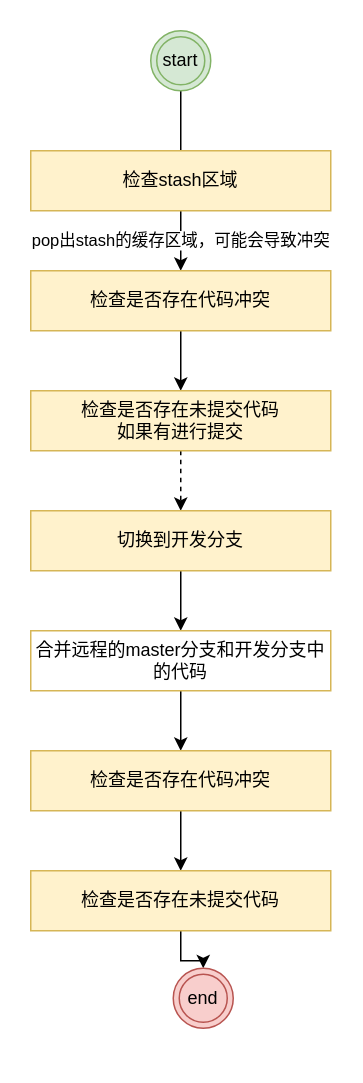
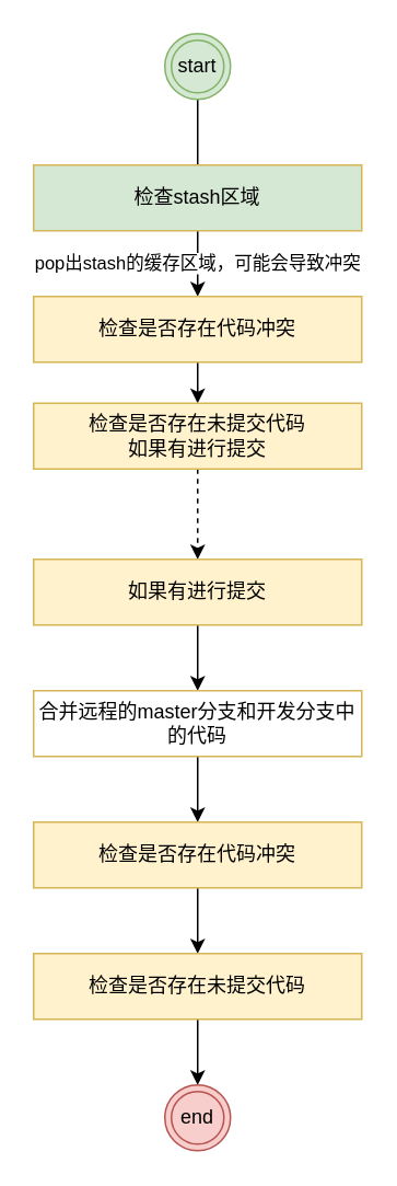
  <mxCell id="0" />
  <mxCell id="1" parent="0" />
  <mxCell id="2" value="" style="edgeStyle=orthogonalEdgeStyle;rounded=0;orthogonalLoop=1;jettySize=auto;html=1;endArrow=none;" edge="1" parent="1" source="3" target="5"><mxGeometry relative="1" as="geometry" /></mxCell>
  <mxCell id="3" value="start" style="ellipse;shape=doubleEllipse;whiteSpace=wrap;html=1;aspect=fixed;fillColor=#d5e8d4;strokeColor=#82b366;" vertex="1" parent="1"><mxGeometry x="100" y="20" width="40" height="40" as="geometry" /></mxCell>
  <mxCell id="4" value="pop出stash的缓存区域，可能会导致冲突" style="edgeStyle=orthogonalEdgeStyle;rounded=0;orthogonalLoop=1;jettySize=auto;html=1;" edge="1" parent="1" source="5" target="7"><mxGeometry relative="1" as="geometry" /></mxCell>
- <mxCell id="5" value="检查stash区域" style="rounded=0;whiteSpace=wrap;html=1;fillColor=#fff2cc;strokeColor=#d6b656;" vertex="1" parent="1"><mxGeometry x="20" y="100" width="200" height="40" as="geometry" /></mxCell>
+ <mxCell id="5" value="检查stash区域" style="rounded=0;whiteSpace=wrap;html=1;fillColor=#d5e8d4;strokeColor=#d6b656;" vertex="1" parent="1"><mxGeometry x="20" y="100" width="200" height="40" as="geometry" /></mxCell>
  <mxCell id="6" value="" style="edgeStyle=orthogonalEdgeStyle;rounded=0;orthogonalLoop=1;jettySize=auto;html=1;" edge="1" parent="1" source="7" target="9"><mxGeometry relative="1" as="geometry" /></mxCell>
  <mxCell id="7" value="检查是否存在代码冲突" style="rounded=0;whiteSpace=wrap;html=1;fillColor=#fff2cc;strokeColor=#d6b656;" vertex="1" parent="1"><mxGeometry x="20" y="180" width="200" height="40" as="geometry" /></mxCell>
  <mxCell id="8" value="" style="edgeStyle=orthogonalEdgeStyle;rounded=0;orthogonalLoop=1;jettySize=auto;html=1;dashed=1;" edge="1" parent="1" source="9" target="11"><mxGeometry relative="1" as="geometry" /></mxCell>
- <mxCell id="9" value="检查是否存在未提交代码&lt;br&gt;如果有进行提交" style="rounded=0;whiteSpace=wrap;html=1;fillColor=#fff2cc;strokeColor=#d6b656;" vertex="1" parent="1"><mxGeometry x="20" y="260" width="200" height="40" as="geometry" /></mxCell>
+ <mxCell id="9" value="检查是否存在未提交代码&lt;br&gt;如果有进行提交" style="rounded=0;whiteSpace=wrap;html=1;fillColor=#fff2cc;strokeColor=#d6b656;" vertex="1" parent="1"><mxGeometry x="20" y="245" width="200" height="40" as="geometry" /></mxCell>
  <mxCell id="10" value="" style="edgeStyle=orthogonalEdgeStyle;rounded=0;orthogonalLoop=1;jettySize=auto;html=1;" edge="1" parent="1" source="11" target="13"><mxGeometry relative="1" as="geometry" /></mxCell>
- <mxCell id="11" value="切换到开发分支" style="rounded=0;whiteSpace=wrap;html=1;fillColor=#fff2cc;strokeColor=#d6b656;" vertex="1" parent="1"><mxGeometry x="20" y="340" width="200" height="40" as="geometry" /></mxCell>
+ <mxCell id="11" value="如果有进行提交" style="rounded=0;whiteSpace=wrap;html=1;fillColor=#fff2cc;strokeColor=#d6b656;" vertex="1" parent="1"><mxGeometry x="20" y="340" width="200" height="40" as="geometry" /></mxCell>
  <mxCell id="12" value="" style="edgeStyle=orthogonalEdgeStyle;rounded=0;orthogonalLoop=1;jettySize=auto;html=1;" edge="1" parent="1" source="13" target="15"><mxGeometry relative="1" as="geometry" /></mxCell>
  <mxCell id="13" value="合并远程的master分支和开发分支中的代码" style="rounded=0;whiteSpace=wrap;html=1;fillColor=#ffffff;strokeColor=#d6b656;" vertex="1" parent="1"><mxGeometry x="20" y="420" width="200" height="40" as="geometry" /></mxCell>
  <mxCell id="14" value="" style="edgeStyle=orthogonalEdgeStyle;rounded=0;orthogonalLoop=1;jettySize=auto;html=1;" edge="1" parent="1" source="15" target="17"><mxGeometry relative="1" as="geometry" /></mxCell>
  <mxCell id="15" value="检查是否存在代码冲突" style="rounded=0;whiteSpace=wrap;html=1;fillColor=#fff2cc;strokeColor=#d6b656;" vertex="1" parent="1"><mxGeometry x="20" y="500" width="200" height="40" as="geometry" /></mxCell>
  <mxCell id="16" value="" style="edgeStyle=orthogonalEdgeStyle;rounded=0;orthogonalLoop=1;jettySize=auto;html=1;" edge="1" parent="1" source="17" target="18"><mxGeometry relative="1" as="geometry" /></mxCell>
  <mxCell id="17" value="检查是否存在未提交代码" style="rounded=0;whiteSpace=wrap;html=1;fillColor=#fff2cc;strokeColor=#d6b656;" vertex="1" parent="1"><mxGeometry x="20" y="580" width="200" height="40" as="geometry" /></mxCell>
- <mxCell id="18" value="end" style="ellipse;shape=doubleEllipse;whiteSpace=wrap;html=1;aspect=fixed;fillColor=#f8cecc;strokeColor=#b85450;" vertex="1" parent="1"><mxGeometry x="115" y="645" width="40" height="40" as="geometry" /></mxCell>
+ <mxCell id="18" value="end" style="ellipse;shape=doubleEllipse;whiteSpace=wrap;html=1;aspect=fixed;fillColor=#f8cecc;strokeColor=#b85450;" vertex="1" parent="1"><mxGeometry x="100" y="660" width="40" height="40" as="geometry" /></mxCell>
